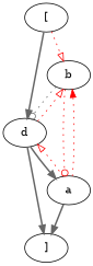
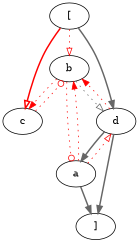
  digraph {
    rankdir=TB
    edge [arrowhead=normal color=red style=dotted]
    n1 [label="["]
    n2 [label=b]
+   n3 [label=c]
    n4 [label=d]
    n5 [label=a]
    n6 [label="]"]
    n1 -> n2 [arrowhead=onormal]
+   n1 -> n3 [arrowhead=onormal style=bold]
    n1 -> n4 [color=gray40 style=bold]
-   n2 -> n4 [arrowhead=odot color=gray40]
+   n2 -> n3
+   n2 -> n4 [arrowhead=onormal color=gray40]
    n2 -> n5 [arrowhead=odot]
-   n4 -> n2 [arrowhead=onormal]
+   n3 -> n2 [arrowhead=odot]
+   n4 -> n2
    n4 -> n5 [color=gray40 style=bold]
    n4 -> n6 [color=gray40 style=bold]
    n5 -> n2
    n5 -> n4 [arrowhead=onormal]
    n5 -> n6 [color=gray40 style=bold]
  }
